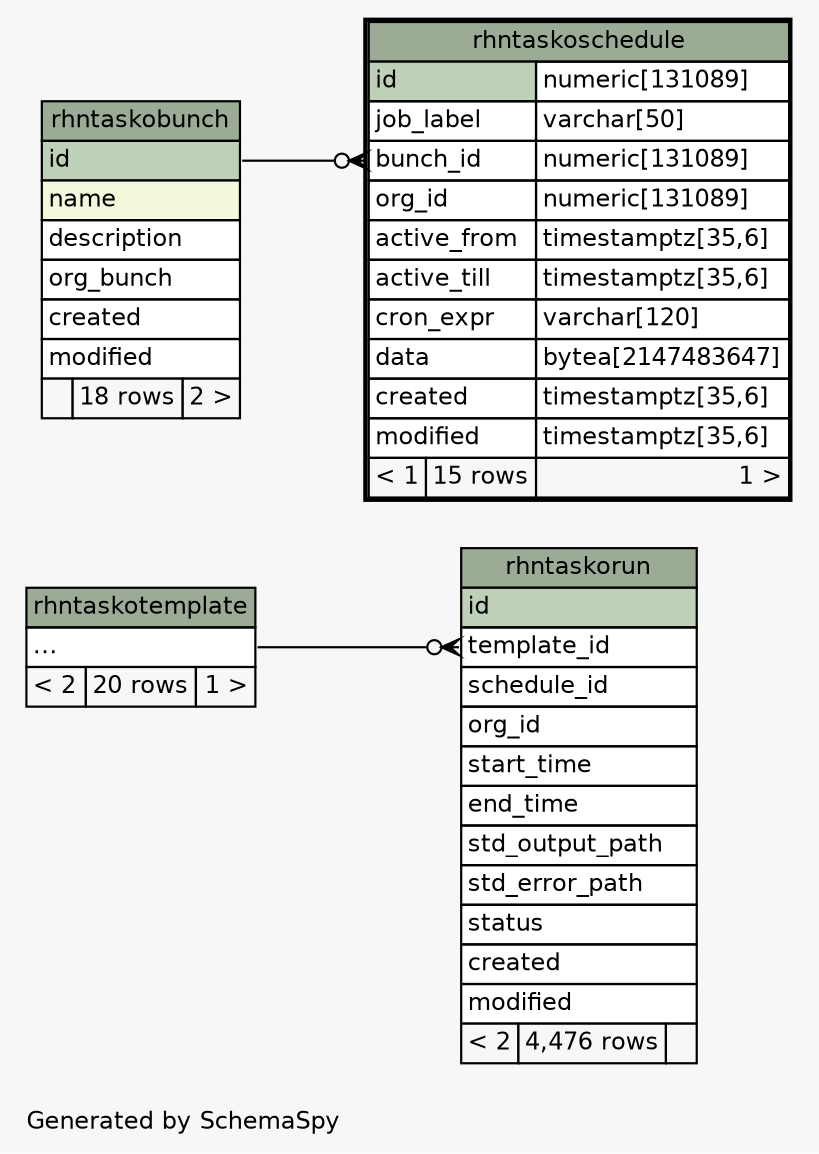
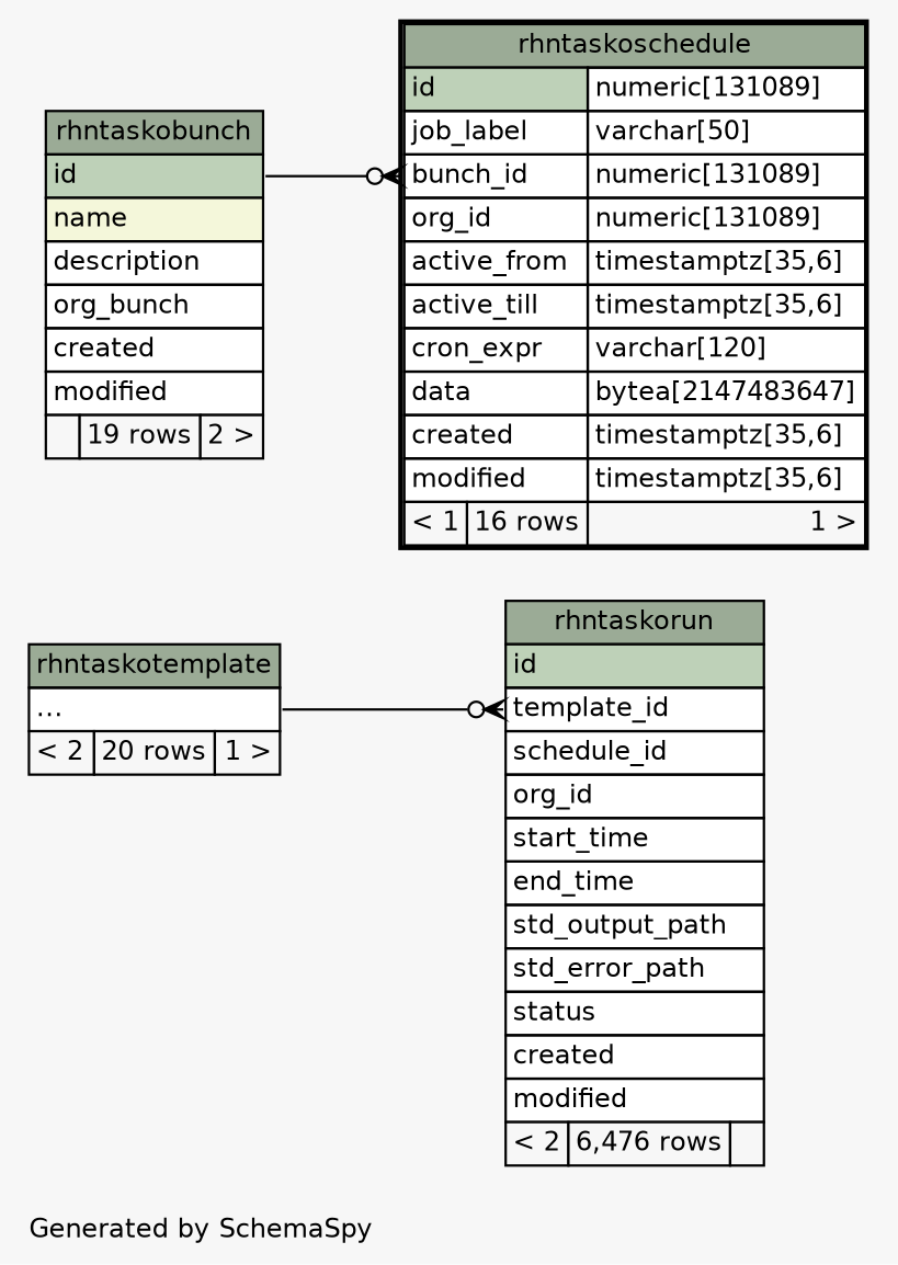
  digraph {
    bgcolor="#f7f7f7"
    fontname=Helvetica
    fontsize=11
    label="\nGenerated by SchemaSpy"
    labeljust=l
    nodesep=0.18
    rankdir=RL
    ranksep=0.46
    node [fontname=Helvetica fontsize=11 shape=plaintext]
    edge [arrowhead=none arrowsize=0.8 arrowtail=crowodot dir=back]
-   n1 [label=<     <TABLE BORDER="0" CELLBORDER="1" CELLSPACING="0" BGCOLOR="#ffffff">       <TR><TD COLSPAN="3" BGCOLOR="#9bab96" ALIGN="CENTER">rhntaskorun</TD></TR>       <TR><TD PORT="id" COLSPAN="3" BGCOLOR="#bed1b8" ALIGN="LEFT">id</TD></TR>       <TR><TD PORT="template_id" COLSPAN="3" ALIGN="LEFT">template_id</TD></TR>       <TR><TD PORT="schedule_id" COLSPAN="3" ALIGN="LEFT">schedule_id</TD></TR>       <TR><TD PORT="org_id" COLSPAN="3" ALIGN="LEFT">org_id</TD></TR>       <TR><TD PORT="start_time" COLSPAN="3" ALIGN="LEFT">start_time</TD></TR>       <TR><TD PORT="end_time" COLSPAN="3" ALIGN="LEFT">end_time</TD></TR>       <TR><TD PORT="std_output_path" COLSPAN="3" ALIGN="LEFT">std_output_path</TD></TR>       <TR><TD PORT="std_error_path" COLSPAN="3" ALIGN="LEFT">std_error_path</TD></TR>       <TR><TD PORT="status" COLSPAN="3" ALIGN="LEFT">status</TD></TR>       <TR><TD PORT="created" COLSPAN="3" ALIGN="LEFT">created</TD></TR>       <TR><TD PORT="modified" COLSPAN="3" ALIGN="LEFT">modified</TD></TR>       <TR><TD ALIGN="LEFT" BGCOLOR="#f7f7f7">&lt; 2</TD><TD ALIGN="RIGHT" BGCOLOR="#f7f7f7">4,476 rows</TD><TD ALIGN="RIGHT" BGCOLOR="#f7f7f7">  </TD></TR>     </TABLE>>]
+   n1 [label=<     <TABLE BORDER="0" CELLBORDER="1" CELLSPACING="0" BGCOLOR="#ffffff">       <TR><TD COLSPAN="3" BGCOLOR="#9bab96" ALIGN="CENTER">rhntaskorun</TD></TR>       <TR><TD PORT="id" COLSPAN="3" BGCOLOR="#bed1b8" ALIGN="LEFT">id</TD></TR>       <TR><TD PORT="template_id" COLSPAN="3" ALIGN="LEFT">template_id</TD></TR>       <TR><TD PORT="schedule_id" COLSPAN="3" ALIGN="LEFT">schedule_id</TD></TR>       <TR><TD PORT="org_id" COLSPAN="3" ALIGN="LEFT">org_id</TD></TR>       <TR><TD PORT="start_time" COLSPAN="3" ALIGN="LEFT">start_time</TD></TR>       <TR><TD PORT="end_time" COLSPAN="3" ALIGN="LEFT">end_time</TD></TR>       <TR><TD PORT="std_output_path" COLSPAN="3" ALIGN="LEFT">std_output_path</TD></TR>       <TR><TD PORT="std_error_path" COLSPAN="3" ALIGN="LEFT">std_error_path</TD></TR>       <TR><TD PORT="status" COLSPAN="3" ALIGN="LEFT">status</TD></TR>       <TR><TD PORT="created" COLSPAN="3" ALIGN="LEFT">created</TD></TR>       <TR><TD PORT="modified" COLSPAN="3" ALIGN="LEFT">modified</TD></TR>       <TR><TD ALIGN="LEFT" BGCOLOR="#f7f7f7">&lt; 2</TD><TD ALIGN="RIGHT" BGCOLOR="#f7f7f7">6,476 rows</TD><TD ALIGN="RIGHT" BGCOLOR="#f7f7f7">  </TD></TR>     </TABLE>>]
    n2 [label=<     <TABLE BORDER="0" CELLBORDER="1" CELLSPACING="0" BGCOLOR="#ffffff">       <TR><TD COLSPAN="3" BGCOLOR="#9bab96" ALIGN="CENTER">rhntaskotemplate</TD></TR>       <TR><TD PORT="elipses" COLSPAN="3" ALIGN="LEFT">...</TD></TR>       <TR><TD ALIGN="LEFT" BGCOLOR="#f7f7f7">&lt; 2</TD><TD ALIGN="RIGHT" BGCOLOR="#f7f7f7">20 rows</TD><TD ALIGN="RIGHT" BGCOLOR="#f7f7f7">1 &gt;</TD></TR>     </TABLE>>]
-   n3 [label=<     <TABLE BORDER="2" CELLBORDER="1" CELLSPACING="0" BGCOLOR="#ffffff">       <TR><TD COLSPAN="3" BGCOLOR="#9bab96" ALIGN="CENTER">rhntaskoschedule</TD></TR>       <TR><TD PORT="id" COLSPAN="2" BGCOLOR="#bed1b8" ALIGN="LEFT">id</TD><TD PORT="id.type" ALIGN="LEFT">numeric[131089]</TD></TR>       <TR><TD PORT="job_label" COLSPAN="2" ALIGN="LEFT">job_label</TD><TD PORT="job_label.type" ALIGN="LEFT">varchar[50]</TD></TR>       <TR><TD PORT="bunch_id" COLSPAN="2" ALIGN="LEFT">bunch_id</TD><TD PORT="bunch_id.type" ALIGN="LEFT">numeric[131089]</TD></TR>       <TR><TD PORT="org_id" COLSPAN="2" ALIGN="LEFT">org_id</TD><TD PORT="org_id.type" ALIGN="LEFT">numeric[131089]</TD></TR>       <TR><TD PORT="active_from" COLSPAN="2" ALIGN="LEFT">active_from</TD><TD PORT="active_from.type" ALIGN="LEFT">timestamptz[35,6]</TD></TR>       <TR><TD PORT="active_till" COLSPAN="2" ALIGN="LEFT">active_till</TD><TD PORT="active_till.type" ALIGN="LEFT">timestamptz[35,6]</TD></TR>       <TR><TD PORT="cron_expr" COLSPAN="2" ALIGN="LEFT">cron_expr</TD><TD PORT="cron_expr.type" ALIGN="LEFT">varchar[120]</TD></TR>       <TR><TD PORT="data" COLSPAN="2" ALIGN="LEFT">data</TD><TD PORT="data.type" ALIGN="LEFT">bytea[2147483647]</TD></TR>       <TR><TD PORT="created" COLSPAN="2" ALIGN="LEFT">created</TD><TD PORT="created.type" ALIGN="LEFT">timestamptz[35,6]</TD></TR>       <TR><TD PORT="modified" COLSPAN="2" ALIGN="LEFT">modified</TD><TD PORT="modified.type" ALIGN="LEFT">timestamptz[35,6]</TD></TR>       <TR><TD ALIGN="LEFT" BGCOLOR="#f7f7f7">&lt; 1</TD><TD ALIGN="RIGHT" BGCOLOR="#f7f7f7">15 rows</TD><TD ALIGN="RIGHT" BGCOLOR="#f7f7f7">1 &gt;</TD></TR>     </TABLE>>]
-   n4 [label=<     <TABLE BORDER="0" CELLBORDER="1" CELLSPACING="0" BGCOLOR="#ffffff">       <TR><TD COLSPAN="3" BGCOLOR="#9bab96" ALIGN="CENTER">rhntaskobunch</TD></TR>       <TR><TD PORT="id" COLSPAN="3" BGCOLOR="#bed1b8" ALIGN="LEFT">id</TD></TR>       <TR><TD PORT="name" COLSPAN="3" BGCOLOR="#f4f7da" ALIGN="LEFT">name</TD></TR>       <TR><TD PORT="description" COLSPAN="3" ALIGN="LEFT">description</TD></TR>       <TR><TD PORT="org_bunch" COLSPAN="3" ALIGN="LEFT">org_bunch</TD></TR>       <TR><TD PORT="created" COLSPAN="3" ALIGN="LEFT">created</TD></TR>       <TR><TD PORT="modified" COLSPAN="3" ALIGN="LEFT">modified</TD></TR>       <TR><TD ALIGN="LEFT" BGCOLOR="#f7f7f7">  </TD><TD ALIGN="RIGHT" BGCOLOR="#f7f7f7">18 rows</TD><TD ALIGN="RIGHT" BGCOLOR="#f7f7f7">2 &gt;</TD></TR>     </TABLE>>]
+   n3 [label=<     <TABLE BORDER="2" CELLBORDER="1" CELLSPACING="0" BGCOLOR="#ffffff">       <TR><TD COLSPAN="3" BGCOLOR="#9bab96" ALIGN="CENTER">rhntaskoschedule</TD></TR>       <TR><TD PORT="id" COLSPAN="2" BGCOLOR="#bed1b8" ALIGN="LEFT">id</TD><TD PORT="id.type" ALIGN="LEFT">numeric[131089]</TD></TR>       <TR><TD PORT="job_label" COLSPAN="2" ALIGN="LEFT">job_label</TD><TD PORT="job_label.type" ALIGN="LEFT">varchar[50]</TD></TR>       <TR><TD PORT="bunch_id" COLSPAN="2" ALIGN="LEFT">bunch_id</TD><TD PORT="bunch_id.type" ALIGN="LEFT">numeric[131089]</TD></TR>       <TR><TD PORT="org_id" COLSPAN="2" ALIGN="LEFT">org_id</TD><TD PORT="org_id.type" ALIGN="LEFT">numeric[131089]</TD></TR>       <TR><TD PORT="active_from" COLSPAN="2" ALIGN="LEFT">active_from</TD><TD PORT="active_from.type" ALIGN="LEFT">timestamptz[35,6]</TD></TR>       <TR><TD PORT="active_till" COLSPAN="2" ALIGN="LEFT">active_till</TD><TD PORT="active_till.type" ALIGN="LEFT">timestamptz[35,6]</TD></TR>       <TR><TD PORT="cron_expr" COLSPAN="2" ALIGN="LEFT">cron_expr</TD><TD PORT="cron_expr.type" ALIGN="LEFT">varchar[120]</TD></TR>       <TR><TD PORT="data" COLSPAN="2" ALIGN="LEFT">data</TD><TD PORT="data.type" ALIGN="LEFT">bytea[2147483647]</TD></TR>       <TR><TD PORT="created" COLSPAN="2" ALIGN="LEFT">created</TD><TD PORT="created.type" ALIGN="LEFT">timestamptz[35,6]</TD></TR>       <TR><TD PORT="modified" COLSPAN="2" ALIGN="LEFT">modified</TD><TD PORT="modified.type" ALIGN="LEFT">timestamptz[35,6]</TD></TR>       <TR><TD ALIGN="LEFT" BGCOLOR="#f7f7f7">&lt; 1</TD><TD ALIGN="RIGHT" BGCOLOR="#f7f7f7">16 rows</TD><TD ALIGN="RIGHT" BGCOLOR="#f7f7f7">1 &gt;</TD></TR>     </TABLE>>]
+   n4 [label=<     <TABLE BORDER="0" CELLBORDER="1" CELLSPACING="0" BGCOLOR="#ffffff">       <TR><TD COLSPAN="3" BGCOLOR="#9bab96" ALIGN="CENTER">rhntaskobunch</TD></TR>       <TR><TD PORT="id" COLSPAN="3" BGCOLOR="#bed1b8" ALIGN="LEFT">id</TD></TR>       <TR><TD PORT="name" COLSPAN="3" BGCOLOR="#f4f7da" ALIGN="LEFT">name</TD></TR>       <TR><TD PORT="description" COLSPAN="3" ALIGN="LEFT">description</TD></TR>       <TR><TD PORT="org_bunch" COLSPAN="3" ALIGN="LEFT">org_bunch</TD></TR>       <TR><TD PORT="created" COLSPAN="3" ALIGN="LEFT">created</TD></TR>       <TR><TD PORT="modified" COLSPAN="3" ALIGN="LEFT">modified</TD></TR>       <TR><TD ALIGN="LEFT" BGCOLOR="#f7f7f7">  </TD><TD ALIGN="RIGHT" BGCOLOR="#f7f7f7">19 rows</TD><TD ALIGN="RIGHT" BGCOLOR="#f7f7f7">2 &gt;</TD></TR>     </TABLE>>]
    n1 -> n2 [headport="elipses:e" tailport="template_id:w"]
    n3 -> n4 [headport="id:e" tailport="bunch_id:w"]
  }
